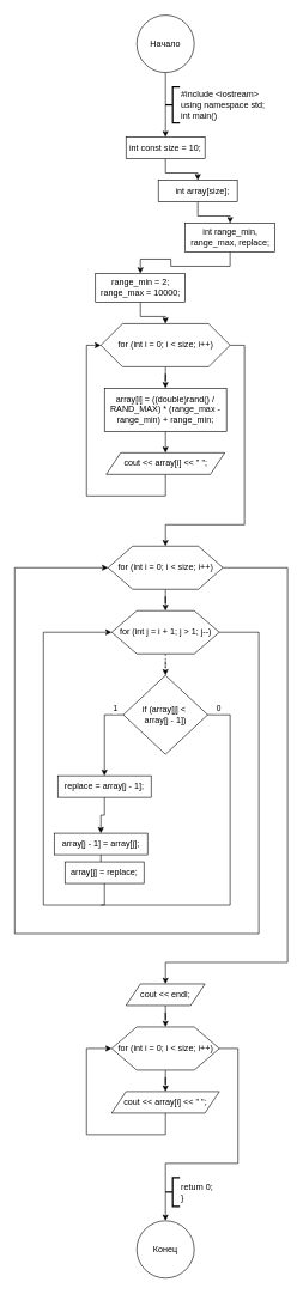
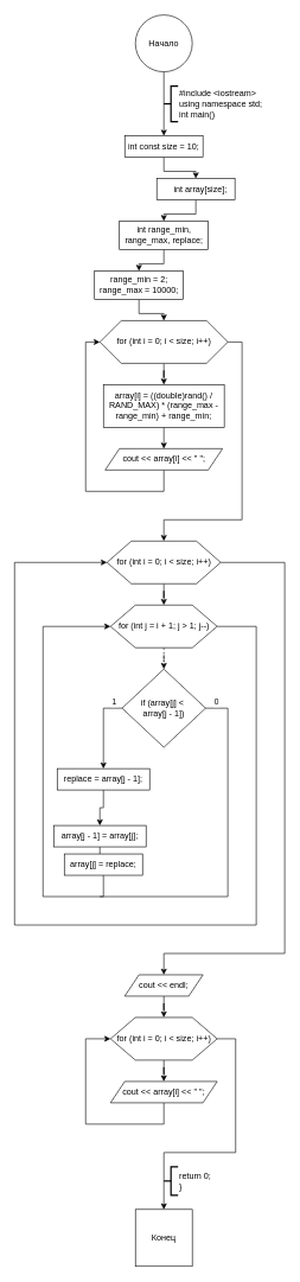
  <mxCell id="0" />
  <mxCell id="1" parent="0" />
  <mxCell id="2" style="edgeStyle=orthogonalEdgeStyle;rounded=0;orthogonalLoop=1;jettySize=auto;html=1;entryX=0.5;entryY=0;entryDx=0;entryDy=0;" edge="1" parent="1" source="3" target="5"><mxGeometry relative="1" as="geometry" /></mxCell>
  <mxCell id="3" value="Начало" style="ellipse;whiteSpace=wrap;html=1;aspect=fixed;" vertex="1" parent="1"><mxGeometry x="190" width="80" height="80" as="geometry" y="20" /></mxCell>
  <mxCell id="4" style="edgeStyle=orthogonalEdgeStyle;rounded=0;orthogonalLoop=1;jettySize=auto;html=1;entryX=0.5;entryY=0;entryDx=0;entryDy=0;" edge="1" parent="1" source="5" target="8"><mxGeometry relative="1" as="geometry" /></mxCell>
  <mxCell id="5" value="&lt;div&gt;int const size = 10;&lt;/div&gt;" style="rounded=0;whiteSpace=wrap;html=1;" vertex="1" parent="1"><mxGeometry x="175" y="190" width="110" height="30" as="geometry" /></mxCell>
  <mxCell id="6" value="&lt;div&gt;#include &amp;lt;iostream&amp;gt;&lt;/div&gt;&lt;div&gt;&lt;div&gt;using namespace std;&lt;/div&gt;&lt;/div&gt;&lt;div&gt;&lt;div&gt;int main()&lt;/div&gt;&lt;/div&gt;" style="strokeWidth=2;html=1;shape=mxgraph.flowchart.annotation_2;align=left;labelPosition=right;pointerEvents=1;" vertex="1" parent="1"><mxGeometry x="230" y="120" width="20" height="50" as="geometry" /></mxCell>
  <mxCell id="7" style="edgeStyle=orthogonalEdgeStyle;rounded=0;orthogonalLoop=1;jettySize=auto;html=1;entryX=0.5;entryY=0;entryDx=0;entryDy=0;" edge="1" parent="1" source="8" target="10"><mxGeometry relative="1" as="geometry" /></mxCell>
  <mxCell id="8" value="&lt;div&gt;&amp;nbsp; &amp;nbsp; int array[size];&lt;/div&gt;" style="rounded=0;whiteSpace=wrap;html=1;" vertex="1" parent="1"><mxGeometry x="220" y="250" width="110" height="30" as="geometry" /></mxCell>
  <mxCell id="9" style="edgeStyle=orthogonalEdgeStyle;rounded=0;orthogonalLoop=1;jettySize=auto;html=1;entryX=0.5;entryY=0;entryDx=0;entryDy=0;" edge="1" parent="1" source="10" target="12"><mxGeometry relative="1" as="geometry" /></mxCell>
- <mxCell id="10" value="&lt;div&gt;int range_min, range_max, replace;&lt;/div&gt;" style="rounded=0;whiteSpace=wrap;html=1;" vertex="1" parent="1"><mxGeometry x="257.5" y="310" width="125" height="40" as="geometry" /></mxCell>
+ <mxCell id="10" value="&lt;div&gt;int range_min, range_max, replace;&lt;/div&gt;" style="rounded=0;whiteSpace=wrap;html=1;" vertex="1" parent="1"><mxGeometry x="167.5" y="310" width="125" height="40" as="geometry" /></mxCell>
  <mxCell id="11" style="edgeStyle=orthogonalEdgeStyle;rounded=0;orthogonalLoop=1;jettySize=auto;html=1;entryX=0.5;entryY=0;entryDx=0;entryDy=0;" edge="1" parent="1" source="12" target="15"><mxGeometry relative="1" as="geometry" /></mxCell>
  <mxCell id="12" value="&lt;div&gt;range_min = 2;&lt;/div&gt;&lt;div&gt;&lt;span style=&quot;text-align: left;&quot;&gt;range_max =&amp;nbsp;&lt;/span&gt;&lt;span style=&quot;text-align: left;&quot; class=&quot;s1&quot;&gt;10000&lt;/span&gt;&lt;span style=&quot;text-align: left;&quot;&gt;;&lt;/span&gt;&lt;/div&gt;" style="rounded=0;whiteSpace=wrap;html=1;" vertex="1" parent="1"><mxGeometry x="132.5" y="380" width="125" height="40" as="geometry" /></mxCell>
  <mxCell id="13" style="edgeStyle=orthogonalEdgeStyle;rounded=0;orthogonalLoop=1;jettySize=auto;html=1;entryX=0.5;entryY=0;entryDx=0;entryDy=0;" edge="1" parent="1" source="15" target="17"><mxGeometry relative="1" as="geometry" /></mxCell>
  <mxCell id="14" style="edgeStyle=orthogonalEdgeStyle;rounded=0;orthogonalLoop=1;jettySize=auto;html=1;entryX=0.5;entryY=0;entryDx=0;entryDy=0;" edge="1" parent="1" source="15" target="20"><mxGeometry relative="1" as="geometry"><Array as="points"><mxPoint x="340" y="480" /><mxPoint x="340" y="730" /><mxPoint x="230" y="730" /></Array></mxGeometry></mxCell>
  <mxCell id="15" value="for (int i = 0; i &amp;lt; size; i++)" style="verticalLabelPosition=middle;verticalAlign=middle;html=1;shape=hexagon;perimeter=hexagonPerimeter2;arcSize=6;size=0.167;labelPosition=center;align=center;" vertex="1" parent="1"><mxGeometry x="140" y="450" width="180" height="60" as="geometry" /></mxCell>
  <mxCell id="16" style="edgeStyle=orthogonalEdgeStyle;rounded=0;orthogonalLoop=1;jettySize=auto;html=1;entryX=0.5;entryY=0;entryDx=0;entryDy=0;" edge="1" parent="1" source="17"><mxGeometry relative="1" as="geometry"><mxPoint x="230" y="630" as="targetPoint" /></mxGeometry></mxCell>
  <mxCell id="17" value="array[i] = ((double)rand() / RAND_MAX) * (range_max - range_min) + range_min;" style="rounded=0;whiteSpace=wrap;html=1;" vertex="1" parent="1"><mxGeometry x="145" y="540" width="170" height="60" as="geometry" /></mxCell>
  <mxCell id="18" style="edgeStyle=orthogonalEdgeStyle;rounded=0;orthogonalLoop=1;jettySize=auto;html=1;entryX=0;entryY=0.5;entryDx=0;entryDy=0;" edge="1" parent="1" target="15"><mxGeometry relative="1" as="geometry"><mxPoint x="230" y="660" as="sourcePoint" /><Array as="points"><mxPoint x="230" y="690" /><mxPoint x="120" y="690" /><mxPoint x="120" y="480" /></Array></mxGeometry></mxCell>
  <mxCell id="19" style="edgeStyle=orthogonalEdgeStyle;rounded=0;orthogonalLoop=1;jettySize=auto;html=1;entryX=0.5;entryY=0;entryDx=0;entryDy=0;" edge="1" parent="1" source="20" target="23"><mxGeometry relative="1" as="geometry" /></mxCell>
  <mxCell id="20" value="for (int i = 0; i &amp;lt; size; i++)" style="verticalLabelPosition=middle;verticalAlign=middle;html=1;shape=hexagon;perimeter=hexagonPerimeter2;arcSize=6;size=0.214;labelPosition=center;align=center;" vertex="1" parent="1"><mxGeometry x="150" y="760" width="160" height="60" as="geometry" /></mxCell>
  <mxCell id="21" style="edgeStyle=orthogonalEdgeStyle;rounded=0;orthogonalLoop=1;jettySize=auto;html=1;entryX=0.5;entryY=0;entryDx=0;entryDy=0;dashed=1;" edge="1" parent="1" source="23" target="28"><mxGeometry relative="1" as="geometry" /></mxCell>
  <mxCell id="22" style="edgeStyle=orthogonalEdgeStyle;rounded=0;orthogonalLoop=1;jettySize=auto;html=1;entryX=0;entryY=0.5;entryDx=0;entryDy=0;" edge="1" parent="1" source="23" target="20"><mxGeometry relative="1" as="geometry"><mxPoint x="40" y="790" as="targetPoint" /><Array as="points"><mxPoint x="360" y="880" /><mxPoint x="360" y="1300" /><mxPoint x="20" y="1300" /><mxPoint x="20" y="790" /></Array></mxGeometry></mxCell>
  <mxCell id="23" value="for (int j = i + 1; j &amp;gt; 1; j--)" style="verticalLabelPosition=middle;verticalAlign=middle;html=1;shape=hexagon;perimeter=hexagonPerimeter2;arcSize=6;size=0.233;labelPosition=center;align=center;" vertex="1" parent="1"><mxGeometry x="155" y="850" width="150" height="60" as="geometry" /></mxCell>
  <mxCell id="24" style="edgeStyle=orthogonalEdgeStyle;rounded=0;orthogonalLoop=1;jettySize=auto;html=1;entryX=0.5;entryY=0;entryDx=0;entryDy=0;" edge="1" parent="1" source="28" target="30"><mxGeometry relative="1" as="geometry"><Array as="points"><mxPoint x="145" y="995" /></Array></mxGeometry></mxCell>
  <mxCell id="25" value="1" style="edgeLabel;html=1;align=center;verticalAlign=bottom;resizable=0;points=[];labelPosition=center;verticalLabelPosition=top;" vertex="1" connectable="0" parent="24"><mxGeometry x="-0.776" relative="1" as="geometry"><mxPoint as="offset" /></mxGeometry></mxCell>
  <mxCell id="26" style="edgeStyle=orthogonalEdgeStyle;rounded=0;orthogonalLoop=1;jettySize=auto;html=1;endArrow=none;startFill=0;" edge="1" parent="1"><mxGeometry relative="1" as="geometry"><mxPoint x="140" y="1260" as="targetPoint" /><mxPoint x="288.23" y="995" as="sourcePoint" /><Array as="points"><mxPoint x="320" y="995" /><mxPoint x="320" y="1260" /></Array></mxGeometry></mxCell>
  <mxCell id="27" value="0" style="edgeLabel;html=1;align=center;verticalAlign=bottom;resizable=0;points=[];labelPosition=center;verticalLabelPosition=top;" vertex="1" connectable="0" parent="26"><mxGeometry x="-0.939" relative="1" as="geometry"><mxPoint as="offset" /></mxGeometry></mxCell>
  <mxCell id="28" value="if (array[j] &amp;lt;&amp;nbsp;&lt;div&gt;array[j - 1])&lt;/div&gt;" style="rhombus;whiteSpace=wrap;html=1;" vertex="1" parent="1"><mxGeometry x="171.25" y="940" width="117.5" height="110" as="geometry" /></mxCell>
  <mxCell id="29" style="edgeStyle=orthogonalEdgeStyle;rounded=0;orthogonalLoop=1;jettySize=auto;html=1;entryX=0.5;entryY=0;entryDx=0;entryDy=0;" edge="1" parent="1" source="30" target="32"><mxGeometry relative="1" as="geometry" /></mxCell>
  <mxCell id="30" value="replace = array[j - 1];" style="rounded=0;whiteSpace=wrap;html=1;" vertex="1" parent="1"><mxGeometry x="80" y="1080" width="130" height="30" as="geometry" /></mxCell>
  <mxCell id="31" style="edgeStyle=orthogonalEdgeStyle;rounded=0;orthogonalLoop=1;jettySize=auto;html=1;entryX=0.5;entryY=0;entryDx=0;entryDy=0;" edge="1" parent="1" source="32" target="34"><mxGeometry relative="1" as="geometry" /></mxCell>
  <mxCell id="32" value="array[j - 1] = array[j];" style="rounded=0;whiteSpace=wrap;html=1;" vertex="1" parent="1"><mxGeometry x="75" y="1160" width="130" height="30" as="geometry" /></mxCell>
  <mxCell id="33" style="edgeStyle=orthogonalEdgeStyle;rounded=0;orthogonalLoop=1;jettySize=auto;html=1;entryX=0;entryY=0.5;entryDx=0;entryDy=0;" edge="1" parent="1" source="34" target="23"><mxGeometry relative="1" as="geometry"><mxPoint x="90" y="880" as="targetPoint" /><Array as="points"><mxPoint x="145" y="1260" /><mxPoint x="60" y="1260" /><mxPoint x="60" y="880" /></Array></mxGeometry></mxCell>
  <mxCell id="34" value="array[j] = replace;" style="rounded=0;whiteSpace=wrap;html=1;" vertex="1" parent="1"><mxGeometry x="90" y="1200" width="110" height="30" as="geometry" /></mxCell>
  <mxCell id="35" style="edgeStyle=orthogonalEdgeStyle;rounded=0;orthogonalLoop=1;jettySize=auto;html=1;" edge="1" parent="1" source="20"><mxGeometry relative="1" as="geometry"><mxPoint x="230" y="1370" as="targetPoint" /><mxPoint x="310" y="790" as="sourcePoint" /><Array as="points"><mxPoint x="400" y="790" /><mxPoint x="400" y="1340" /><mxPoint x="230" y="1340" /></Array></mxGeometry></mxCell>
  <mxCell id="36" value="cout &amp;lt;&amp;lt; array[i] &amp;lt;&amp;lt; &quot; &quot;;" style="shape=parallelogram;perimeter=parallelogramPerimeter;whiteSpace=wrap;html=1;fixedSize=1;" vertex="1" parent="1"><mxGeometry x="147.5" y="630" width="165" height="30" as="geometry" /></mxCell>
  <mxCell id="37" style="edgeStyle=orthogonalEdgeStyle;rounded=0;orthogonalLoop=1;jettySize=auto;html=1;entryX=0.5;entryY=0;entryDx=0;entryDy=0;" edge="1" parent="1" source="38" target="41"><mxGeometry relative="1" as="geometry" /></mxCell>
  <mxCell id="38" value="cout &amp;lt;&amp;lt; endl;" style="shape=parallelogram;perimeter=parallelogramPerimeter;whiteSpace=wrap;html=1;fixedSize=1;" vertex="1" parent="1"><mxGeometry x="175" y="1370" width="110" height="30" as="geometry" /></mxCell>
  <mxCell id="39" style="edgeStyle=orthogonalEdgeStyle;rounded=0;orthogonalLoop=1;jettySize=auto;html=1;entryX=0.5;entryY=0;entryDx=0;entryDy=0;" edge="1" parent="1" source="41" target="43"><mxGeometry relative="1" as="geometry" /></mxCell>
  <mxCell id="40" style="edgeStyle=orthogonalEdgeStyle;rounded=0;orthogonalLoop=1;jettySize=auto;html=1;entryX=0.5;entryY=0;entryDx=0;entryDy=0;" edge="1" parent="1" source="41" target="44"><mxGeometry relative="1" as="geometry"><mxPoint x="330" y="1640" as="targetPoint" /><Array as="points"><mxPoint x="331" y="1460" /><mxPoint x="331" y="1620" /><mxPoint x="230" y="1620" /></Array></mxGeometry></mxCell>
  <mxCell id="41" value="for (int i = 0; i &amp;lt; size; i++)" style="verticalLabelPosition=middle;verticalAlign=middle;html=1;shape=hexagon;perimeter=hexagonPerimeter2;arcSize=6;size=0.233;labelPosition=center;align=center;" vertex="1" parent="1"><mxGeometry x="155" y="1430" width="150" height="60" as="geometry" /></mxCell>
  <mxCell id="42" style="edgeStyle=orthogonalEdgeStyle;rounded=0;orthogonalLoop=1;jettySize=auto;html=1;entryX=0;entryY=0.5;entryDx=0;entryDy=0;" edge="1" parent="1" source="43" target="41"><mxGeometry relative="1" as="geometry"><mxPoint x="110" y="1460" as="targetPoint" /><Array as="points"><mxPoint x="230" y="1580" /><mxPoint x="120" y="1580" /><mxPoint x="120" y="1460" /></Array></mxGeometry></mxCell>
  <mxCell id="43" value="cout &amp;lt;&amp;lt; array[i] &amp;lt;&amp;lt; &quot; &quot;;" style="shape=parallelogram;perimeter=parallelogramPerimeter;whiteSpace=wrap;html=1;fixedSize=1;" vertex="1" parent="1"><mxGeometry x="155" y="1520" width="150" height="30" as="geometry" /></mxCell>
- <mxCell id="44" value="Конец" style="ellipse;whiteSpace=wrap;html=1;aspect=fixed;" vertex="1" parent="1"><mxGeometry x="190" y="1700" width="80" height="80" as="geometry" /></mxCell>
+ <mxCell id="44" value="Конец" style="whiteSpace=wrap;html=1;aspect=fixed;rounded=0;" vertex="1" parent="1"><mxGeometry x="190" y="1700" width="80" height="80" as="geometry" /></mxCell>
  <mxCell id="45" value="return 0;&lt;div&gt;}&lt;/div&gt;" style="strokeWidth=2;html=1;shape=mxgraph.flowchart.annotation_2;align=left;labelPosition=right;pointerEvents=1;" vertex="1" parent="1"><mxGeometry x="230" y="1640" width="20" height="40" as="geometry" /></mxCell>
